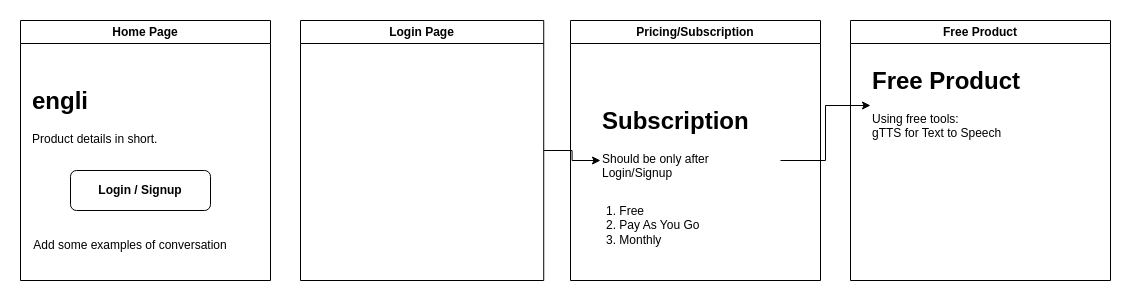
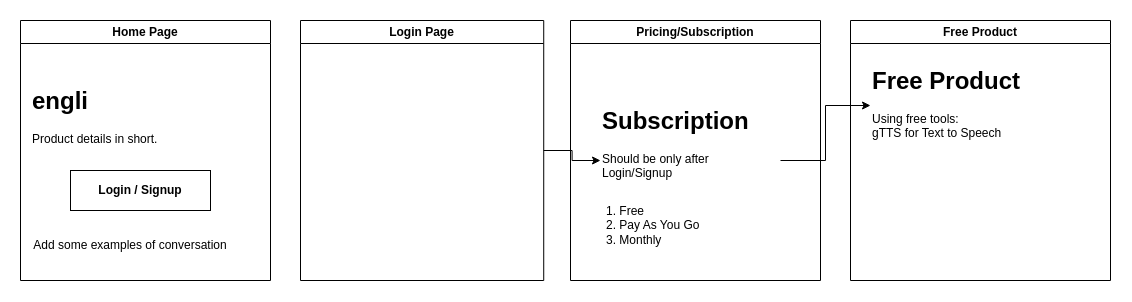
  <mxCell id="0" />
  <mxCell id="1" parent="0" />
  <mxCell id="2" value="Home Page" style="swimlane;whiteSpace=wrap;html=1;" vertex="1" parent="1"><mxGeometry x="20" y="20" width="250" height="260" as="geometry" /></mxCell>
  <mxCell id="3" value="&lt;h1 style=&quot;margin-top: 0px;&quot;&gt;engli&lt;/h1&gt;&lt;div&gt;Product details in short.&lt;/div&gt;" style="text;html=1;whiteSpace=wrap;overflow=hidden;rounded=0;" vertex="1" parent="2"><mxGeometry x="10" y="60" width="180" height="80" as="geometry" /></mxCell>
- <mxCell id="4" value="&lt;b&gt;Login / Signup&lt;/b&gt;" style="rounded=1;whiteSpace=wrap;html=1;" vertex="1" parent="2"><mxGeometry x="50" y="150" width="140" height="40" as="geometry" /></mxCell>
+ <mxCell id="4" value="&lt;b&gt;Login / Signup&lt;/b&gt;" style="whiteSpace=wrap;html=1;rounded=0;" vertex="1" parent="2"><mxGeometry x="50" y="150" width="140" height="40" as="geometry" /></mxCell>
  <mxCell id="5" value="Add some examples of conversation" style="text;html=1;align=center;verticalAlign=middle;whiteSpace=wrap;rounded=0;" vertex="1" parent="2"><mxGeometry x="10" y="210" width="200" height="30" as="geometry" /></mxCell>
  <mxCell id="6" value="" style="edgeStyle=orthogonalEdgeStyle;rounded=0;orthogonalLoop=1;jettySize=auto;html=1;" edge="1" parent="1" source="7" target="9"><mxGeometry relative="1" as="geometry" /></mxCell>
  <mxCell id="7" value="Login Page" style="swimlane;whiteSpace=wrap;html=1;" vertex="1" parent="1"><mxGeometry x="300" y="20" width="243.23" height="260" as="geometry" /></mxCell>
  <mxCell id="8" value="Pricing/Subscription" style="swimlane;whiteSpace=wrap;html=1;" vertex="1" parent="1"><mxGeometry x="570" y="20" width="250" height="260" as="geometry" /></mxCell>
  <mxCell id="9" value="&lt;h1 style=&quot;margin-top: 0px;&quot;&gt;Subscription&lt;/h1&gt;&lt;div&gt;Should be only after Login/Signup&lt;/div&gt;" style="text;html=1;whiteSpace=wrap;overflow=hidden;rounded=0;" vertex="1" parent="8"><mxGeometry x="30" y="80" width="180" height="120" as="geometry" /></mxCell>
  <mxCell id="10" value="1. Free&lt;div&gt;2. Pay As You Go&lt;/div&gt;&lt;div&gt;3. Monthly&lt;/div&gt;" style="text;strokeColor=none;fillColor=none;align=left;verticalAlign=middle;spacingLeft=4;spacingRight=4;overflow=hidden;points=[[0,0.5],[1,0.5]];portConstraint=eastwest;rotatable=0;whiteSpace=wrap;html=1;" vertex="1" parent="8"><mxGeometry x="30" y="180" width="190" height="50" as="geometry" /></mxCell>
  <mxCell id="11" value="Free Product" style="swimlane;whiteSpace=wrap;html=1;" vertex="1" parent="1"><mxGeometry x="850" y="20" width="260" height="260" as="geometry" /></mxCell>
  <mxCell id="12" value="&lt;h1 style=&quot;margin-top: 0px;&quot;&gt;Free Product&lt;/h1&gt;&lt;div&gt;Using free tools:&lt;/div&gt;&lt;div&gt;gTTS for Text to Speech&lt;/div&gt;&lt;div&gt;&lt;br&gt;&lt;/div&gt;&lt;div&gt;&lt;br&gt;&lt;/div&gt;" style="text;html=1;whiteSpace=wrap;overflow=hidden;rounded=0;" vertex="1" parent="11"><mxGeometry x="20" y="40" width="190" height="90" as="geometry" /></mxCell>
  <mxCell id="13" value="" style="edgeStyle=orthogonalEdgeStyle;rounded=0;orthogonalLoop=1;jettySize=auto;html=1;" edge="1" parent="1" source="9" target="12"><mxGeometry relative="1" as="geometry" /></mxCell>
